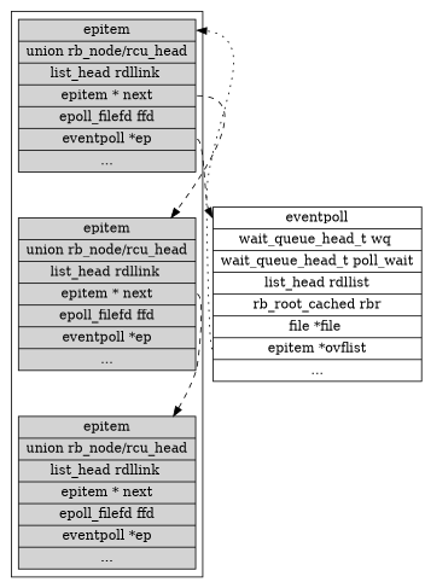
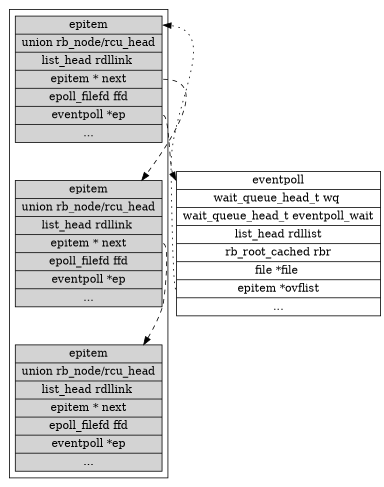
  digraph {
    compound=true
    constraint=false
    node [shape=record style=filled]
    edge [tailport=next style=dashed]
    n1 [label="{ <epitem> epitem  |  union rb_node/rcu_head |list_head rdllink \n                                    | <next> epitem * next | epoll_filefd ffd\n                                    |<ep>  eventpoll *ep | ...}"]
    n2 [label="{ <epitem> epitem  |  union rb_node/rcu_head |list_head rdllink \n                                    | <next> epitem * next | epoll_filefd ffd\n                                    |<ep>  eventpoll *ep | ...}"]
    n3 [label="{ <epitem> epitem  |  union rb_node/rcu_head |list_head rdllink \n                                    | <next> epitem * next | epoll_filefd ffd\n                                    |<ep>  eventpoll *ep | ...}"]
-   n4 [label="{<eventp> eventpoll|wait_queue_head_t wq \n                        | wait_queue_head_t poll_wait | list_head rdllist | rb_root_cached rbr\n                        | file *file \n                        | <ovflist> epitem *ovflist\n                        | ...\n                        }" style=""]
+   n4 [label="{<eventp> eventpoll|wait_queue_head_t wq \n                        | wait_queue_head_t eventpoll_wait | list_head rdllist | rb_root_cached rbr\n                        | file *file \n                        | <ovflist> epitem *ovflist\n                        | ...\n                        }" style=""]
    subgraph cluster_1 {
      n1
      n2
      n3
    }
    n1 -> n2
    n1 -> n4 [headport=eventp tailport=ep]
    n2 -> n3
    n4 -> n1 [headport=epitem tailport=ovflist style=dotted]
  }
